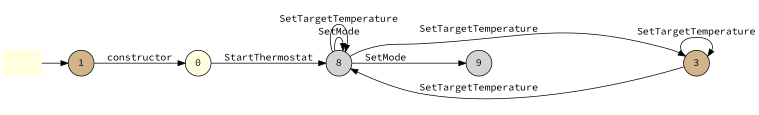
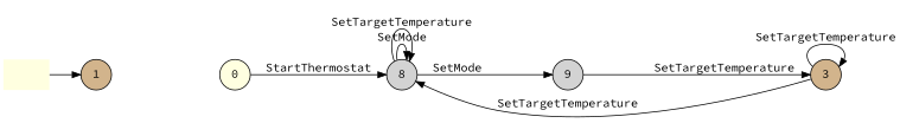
  digraph {
    fontname="Source Code Pro"
    rankdir=LR
    node [fillcolor=lightyellow fontname="Source Code Pro" shape=circle style=filled]
    edge [fontname="Source Code Pro"]
    "" [shape=plaintext]
    n2 [fillcolor=tan label=1]
    n3 [label=0]
    n4 [fillcolor=lightgrey label=8]
    n5 [fillcolor=tan label=3]
    n6 [fillcolor=lightgrey label=9]
    "" -> n2
-   n2 -> n3 [label=constructor]
    n3 -> n4 [label=StartThermostat]
    n4 -> n4 [label=SetMode]
    n4 -> n4 [label=SetTargetTemperature]
-   n4 -> n5 [label=SetTargetTemperature]
+   n6 -> n5 [label=SetTargetTemperature]
    n4 -> n6 [label=SetMode]
    n5 -> n4 [label=SetTargetTemperature]
    n5 -> n5 [label=SetTargetTemperature]
  }
